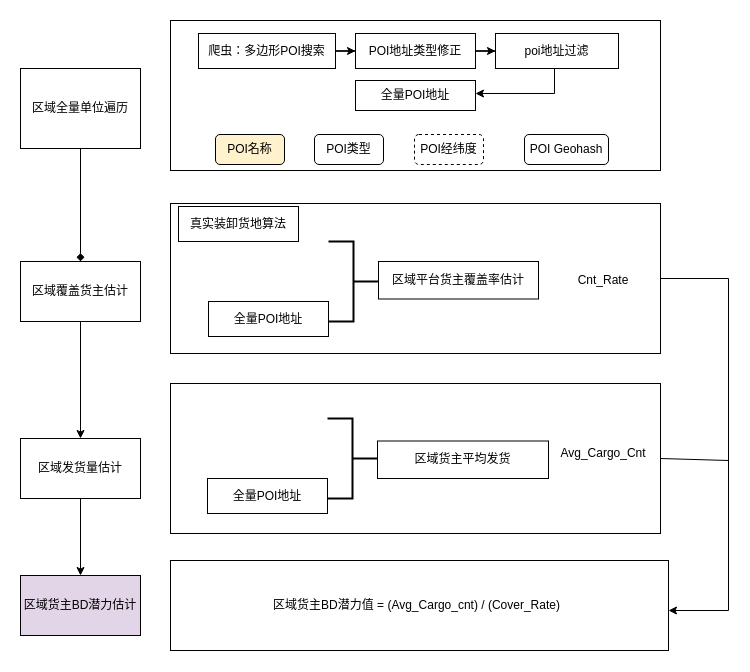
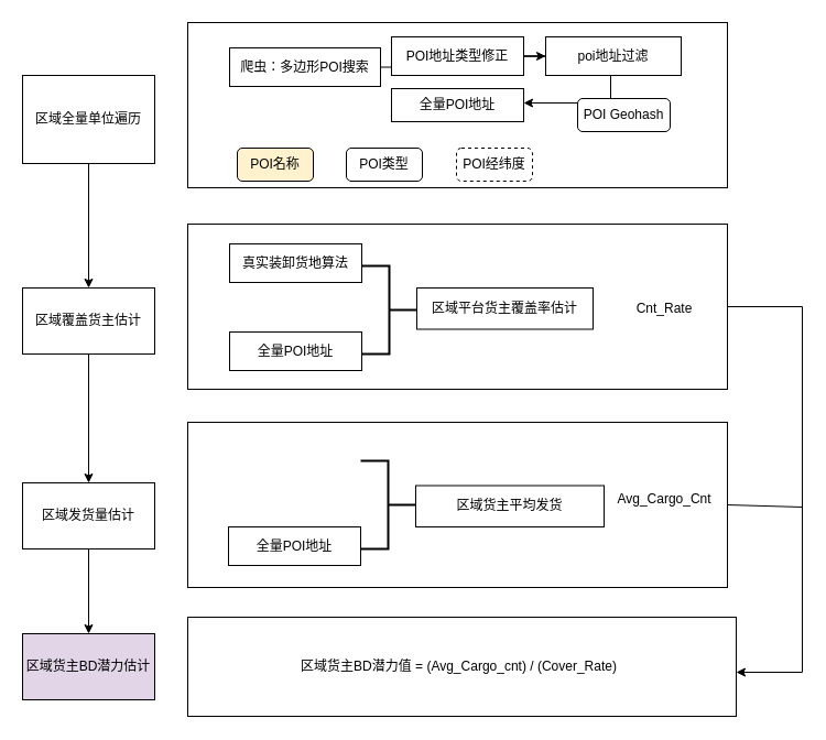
  <mxCell id="0" />
  <mxCell id="1" parent="0" />
- <mxCell id="2" value="" style="edgeStyle=orthogonalEdgeStyle;rounded=0;orthogonalLoop=1;jettySize=auto;html=1;endArrow=diamond;" edge="1" parent="1" source="3" target="5"><mxGeometry relative="1" as="geometry" /></mxCell>
+ <mxCell id="2" value="" style="edgeStyle=orthogonalEdgeStyle;rounded=0;orthogonalLoop=1;jettySize=auto;html=1;" edge="1" parent="1" source="3" target="5"><mxGeometry relative="1" as="geometry" /></mxCell>
  <mxCell id="3" value="区域全量单位遍历" style="whiteSpace=wrap;html=1;" vertex="1" parent="1"><mxGeometry x="20" y="68" width="120" height="80" as="geometry" /></mxCell>
  <mxCell id="4" value="" style="edgeStyle=orthogonalEdgeStyle;rounded=0;orthogonalLoop=1;jettySize=auto;html=1;" edge="1" parent="1" source="5" target="7"><mxGeometry relative="1" as="geometry" /></mxCell>
  <mxCell id="5" value="区域覆盖货主估计" style="whiteSpace=wrap;html=1;" vertex="1" parent="1"><mxGeometry x="20" y="261" width="120" height="60" as="geometry" /></mxCell>
  <mxCell id="6" value="" style="edgeStyle=none;rounded=0;orthogonalLoop=1;jettySize=auto;html=1;fontFamily=Helvetica;fontSize=12;fontColor=default;" edge="1" parent="1" source="7" target="29"><mxGeometry relative="1" as="geometry" /></mxCell>
  <mxCell id="7" value="区域发货量估计" style="whiteSpace=wrap;html=1;" vertex="1" parent="1"><mxGeometry x="20" y="438" width="120" height="60" as="geometry" /></mxCell>
  <mxCell id="8" value="" style="whiteSpace=wrap;html=1;" vertex="1" parent="1"><mxGeometry x="170" y="20" width="490" height="150" as="geometry" /></mxCell>
  <mxCell id="9" value="" style="edgeStyle=orthogonalEdgeStyle;rounded=0;orthogonalLoop=1;jettySize=auto;html=1;" edge="1" parent="1" source="10" target="12"><mxGeometry relative="1" as="geometry" /></mxCell>
- <mxCell id="10" value="爬虫：多边形POI搜索" style="whiteSpace=wrap;html=1;" vertex="1" parent="1"><mxGeometry x="198" y="33" width="137" height="35" as="geometry" /></mxCell>
+ <mxCell id="10" value="爬虫：多边形POI搜索" style="whiteSpace=wrap;html=1;" vertex="1" parent="1"><mxGeometry x="208" y="43" width="137" height="35" as="geometry" /></mxCell>
  <mxCell id="11" value="" style="edgeStyle=orthogonalEdgeStyle;rounded=0;orthogonalLoop=1;jettySize=auto;html=1;" edge="1" parent="1" source="12" target="14"><mxGeometry relative="1" as="geometry" /></mxCell>
  <mxCell id="12" value="POI地址类型修正" style="whiteSpace=wrap;html=1;" vertex="1" parent="1"><mxGeometry x="355" y="33" width="120" height="35" as="geometry" /></mxCell>
  <mxCell id="13" style="edgeStyle=orthogonalEdgeStyle;rounded=0;orthogonalLoop=1;jettySize=auto;html=1;exitX=0.5;exitY=1;exitDx=0;exitDy=0;entryX=1;entryY=0.5;entryDx=0;entryDy=0;" edge="1" parent="1"><mxGeometry relative="1" as="geometry"><mxPoint x="555" y="66" as="sourcePoint" /><mxPoint x="475" y="93" as="targetPoint" /><Array as="points"><mxPoint x="554" y="66" /><mxPoint x="554" y="93" /></Array></mxGeometry></mxCell>
  <mxCell id="14" value="poi地址过滤" style="whiteSpace=wrap;html=1;" vertex="1" parent="1"><mxGeometry x="495" y="33" width="123" height="35" as="geometry" /></mxCell>
  <mxCell id="15" value="全量POI地址" style="whiteSpace=wrap;html=1;" vertex="1" parent="1"><mxGeometry x="355" y="80" width="120" height="30" as="geometry" /></mxCell>
  <mxCell id="16" value="POI名称" style="rounded=1;whiteSpace=wrap;html=1;fillColor=#fff2cc;" vertex="1" parent="1"><mxGeometry x="215" y="134" width="69" height="30" as="geometry" /></mxCell>
- <mxCell id="17" value="POI Geohash" style="rounded=1;whiteSpace=wrap;html=1;" vertex="1" parent="1"><mxGeometry x="524" y="134" width="84" height="30" as="geometry" /></mxCell>
+ <mxCell id="17" value="POI Geohash" style="rounded=1;whiteSpace=wrap;html=1;" vertex="1" parent="1"><mxGeometry x="524" y="89" width="84" height="30" as="geometry" /></mxCell>
  <mxCell id="18" value="POI类型" style="rounded=1;whiteSpace=wrap;html=1;" vertex="1" parent="1"><mxGeometry x="314" y="134" width="69" height="30" as="geometry" /></mxCell>
  <mxCell id="19" value="POI经纬度" style="rounded=1;whiteSpace=wrap;html=1;dashed=1;" vertex="1" parent="1"><mxGeometry x="414" y="134" width="69" height="30" as="geometry" /></mxCell>
  <mxCell id="20" value="" style="whiteSpace=wrap;html=1;" vertex="1" parent="1"><mxGeometry x="170" y="203" width="490" height="150" as="geometry" /></mxCell>
- <mxCell id="21" value="真实装卸货地算法" style="whiteSpace=wrap;html=1;" vertex="1" parent="1"><mxGeometry x="178" y="206" width="120" height="35" as="geometry" /></mxCell>
+ <mxCell id="21" value="真实装卸货地算法" style="whiteSpace=wrap;html=1;" vertex="1" parent="1"><mxGeometry x="208" y="221" width="120" height="35" as="geometry" /></mxCell>
  <mxCell id="22" value="全量POI地址" style="whiteSpace=wrap;html=1;" vertex="1" parent="1"><mxGeometry x="208" y="301" width="120" height="35" as="geometry" /></mxCell>
  <mxCell id="23" value="" style="strokeWidth=2;html=1;shape=mxgraph.flowchart.annotation_2;align=left;labelPosition=right;pointerEvents=1;fontFamily=Helvetica;fontSize=12;fontColor=default;fillColor=default;rotation=-180;" vertex="1" parent="1"><mxGeometry x="328" y="241" width="50" height="80" as="geometry" /></mxCell>
  <mxCell id="24" value="区域平台货主覆盖率估计" style="whiteSpace=wrap;html=1;" vertex="1" parent="1"><mxGeometry x="378" y="261" width="160" height="37.5" as="geometry" /></mxCell>
  <mxCell id="25" value="" style="whiteSpace=wrap;html=1;" vertex="1" parent="1"><mxGeometry x="170" y="383" width="490" height="150" as="geometry" /></mxCell>
  <mxCell id="26" value="全量POI地址" style="whiteSpace=wrap;html=1;" vertex="1" parent="1"><mxGeometry x="207" y="478" width="120" height="35" as="geometry" /></mxCell>
  <mxCell id="27" value="" style="strokeWidth=2;html=1;shape=mxgraph.flowchart.annotation_2;align=left;labelPosition=right;pointerEvents=1;fontFamily=Helvetica;fontSize=12;fontColor=default;fillColor=default;rotation=-180;" vertex="1" parent="1"><mxGeometry x="327" y="418" width="50" height="80" as="geometry" /></mxCell>
  <mxCell id="28" value="区域货主平均发货" style="whiteSpace=wrap;html=1;" vertex="1" parent="1"><mxGeometry x="377" y="440.5" width="171" height="37.5" as="geometry" /></mxCell>
  <mxCell id="29" value="区域货主BD潜力估计" style="whiteSpace=wrap;html=1;fillColor=#e1d5e7;" vertex="1" parent="1"><mxGeometry x="20" y="575" width="120" height="60" as="geometry" /></mxCell>
  <mxCell id="30" value="" style="whiteSpace=wrap;html=1;" vertex="1" parent="1"><mxGeometry x="170" y="560" width="498" height="90" as="geometry" /></mxCell>
  <mxCell id="31" value="" style="endArrow=none;html=1;rounded=0;fontFamily=Helvetica;fontSize=12;fontColor=default;entryX=1;entryY=0.5;entryDx=0;entryDy=0;" edge="1" parent="1" target="20"><mxGeometry width="50" height="50" relative="1" as="geometry"><mxPoint x="728" y="278" as="sourcePoint" /><mxPoint x="308" y="360" as="targetPoint" /></mxGeometry></mxCell>
  <mxCell id="32" value="" style="endArrow=none;html=1;rounded=0;fontFamily=Helvetica;fontSize=12;fontColor=default;" edge="1" parent="1"><mxGeometry width="50" height="50" relative="1" as="geometry"><mxPoint x="728" y="610" as="sourcePoint" /><mxPoint x="728" y="278" as="targetPoint" /></mxGeometry></mxCell>
  <mxCell id="33" value="" style="endArrow=none;html=1;rounded=0;fontFamily=Helvetica;fontSize=12;fontColor=default;exitX=1;exitY=0.5;exitDx=0;exitDy=0;" edge="1" parent="1" source="25"><mxGeometry width="50" height="50" relative="1" as="geometry"><mxPoint x="408" y="290" as="sourcePoint" /><mxPoint x="728" y="460" as="targetPoint" /></mxGeometry></mxCell>
  <mxCell id="34" value="" style="endArrow=classic;html=1;rounded=0;fontFamily=Helvetica;fontSize=12;fontColor=default;entryX=1;entryY=0.5;entryDx=0;entryDy=0;" edge="1" parent="1"><mxGeometry width="50" height="50" relative="1" as="geometry"><mxPoint x="728" y="610" as="sourcePoint" /><mxPoint x="668" y="610" as="targetPoint" /></mxGeometry></mxCell>
  <mxCell id="35" value="Cnt_Rate" style="text;html=1;strokeColor=none;fillColor=none;align=center;verticalAlign=middle;whiteSpace=wrap;rounded=0;fontFamily=Helvetica;fontSize=12;fontColor=default;" vertex="1" parent="1"><mxGeometry x="568" y="264.75" width="70" height="30" as="geometry" /></mxCell>
  <mxCell id="36" value="Avg_Cargo_Cnt" style="text;html=1;strokeColor=none;fillColor=none;align=center;verticalAlign=middle;whiteSpace=wrap;rounded=0;fontFamily=Helvetica;fontSize=12;fontColor=default;" vertex="1" parent="1"><mxGeometry x="568" y="438" width="70" height="30" as="geometry" /></mxCell>
  <mxCell id="37" value="区域货主BD潜力值 = (Avg_Cargo_cnt) / (Cover_Rate)" style="text;html=1;strokeColor=none;fillColor=none;align=center;verticalAlign=middle;whiteSpace=wrap;rounded=0;fontFamily=Helvetica;fontSize=12;fontColor=default;" vertex="1" parent="1"><mxGeometry x="260" y="590" width="313" height="30" as="geometry" /></mxCell>
